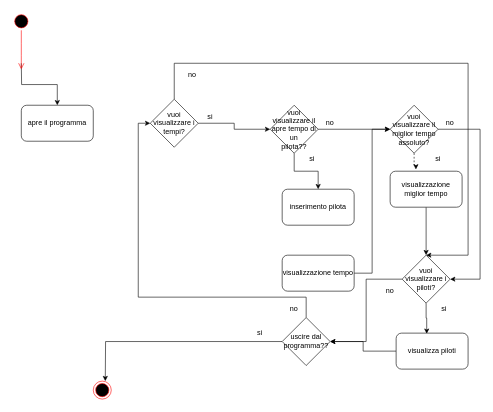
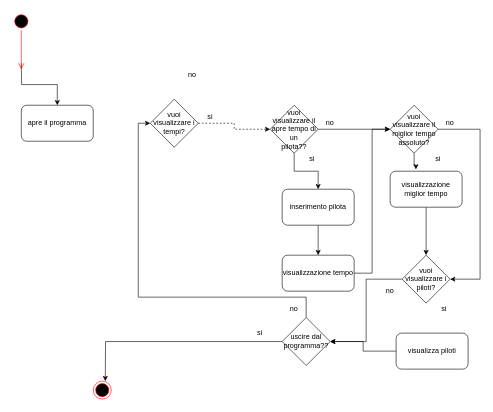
  <mxCell id="0" />
  <mxCell id="1" parent="0" />
  <mxCell id="2" value="" style="edgeStyle=orthogonalEdgeStyle;rounded=0;orthogonalLoop=1;jettySize=auto;html=1;" edge="1" parent="1" target="3"><mxGeometry relative="1" as="geometry"><mxPoint x="35" y="105" as="sourcePoint" /></mxGeometry></mxCell>
  <mxCell id="3" value="apre il programma" style="rounded=1;whiteSpace=wrap;html=1;" vertex="1" parent="1"><mxGeometry x="35" y="175" width="120" height="60" as="geometry" /></mxCell>
- <mxCell id="4" style="edgeStyle=orthogonalEdgeStyle;rounded=0;orthogonalLoop=1;jettySize=auto;html=1;entryX=0;entryY=0.5;entryDx=0;entryDy=0;" edge="1" parent="1" source="6" target="9"><mxGeometry relative="1" as="geometry" /></mxCell>
- <mxCell id="5" style="edgeStyle=orthogonalEdgeStyle;rounded=0;orthogonalLoop=1;jettySize=auto;html=1;entryX=0.5;entryY=0;entryDx=0;entryDy=0;" edge="1" parent="1" source="6" target="25"><mxGeometry relative="1" as="geometry"><Array as="points"><mxPoint x="290" y="105" /><mxPoint x="780" y="105" /><mxPoint x="780" y="425" /></Array></mxGeometry></mxCell>
+ <mxCell id="4" style="edgeStyle=orthogonalEdgeStyle;rounded=0;orthogonalLoop=1;jettySize=auto;html=1;entryX=0;entryY=0.5;entryDx=0;entryDy=0;dashed=1;" edge="1" parent="1" source="6" target="9"><mxGeometry relative="1" as="geometry" /></mxCell>
  <mxCell id="6" value="vuoi visualizzare i tempi?" style="rhombus;whiteSpace=wrap;html=1;" vertex="1" parent="1"><mxGeometry x="250" y="165" width="80" height="80" as="geometry" /></mxCell>
  <mxCell id="7" value="" style="edgeStyle=orthogonalEdgeStyle;rounded=0;orthogonalLoop=1;jettySize=auto;html=1;entryX=0;entryY=0.5;entryDx=0;entryDy=0;" edge="1" parent="1" source="9" target="12"><mxGeometry relative="1" as="geometry"><mxPoint x="610" y="215" as="targetPoint" /></mxGeometry></mxCell>
  <mxCell id="8" style="edgeStyle=orthogonalEdgeStyle;rounded=0;orthogonalLoop=1;jettySize=auto;html=1;" edge="1" parent="1" source="9" target="17"><mxGeometry relative="1" as="geometry" /></mxCell>
  <mxCell id="9" value="vuoi visualizzare il apre tempo di un&lt;br&gt;pilota??" style="rhombus;whiteSpace=wrap;html=1;" vertex="1" parent="1"><mxGeometry x="450" y="175" width="80" height="80" as="geometry" /></mxCell>
- <mxCell id="10" style="edgeStyle=orthogonalEdgeStyle;rounded=0;orthogonalLoop=1;jettySize=auto;html=1;entryX=0.358;entryY=-0.05;entryDx=0;entryDy=0;entryPerimeter=0;dashed=1;" edge="1" parent="1" source="12" target="22"><mxGeometry relative="1" as="geometry" /></mxCell>
+ <mxCell id="10" style="edgeStyle=orthogonalEdgeStyle;rounded=0;orthogonalLoop=1;jettySize=auto;html=1;entryX=0.358;entryY=-0.05;entryDx=0;entryDy=0;entryPerimeter=0;" edge="1" parent="1" source="12" target="22"><mxGeometry relative="1" as="geometry" /></mxCell>
  <mxCell id="11" style="edgeStyle=orthogonalEdgeStyle;rounded=0;orthogonalLoop=1;jettySize=auto;html=1;entryX=1;entryY=0.5;entryDx=0;entryDy=0;" edge="1" parent="1" source="12" target="25"><mxGeometry relative="1" as="geometry"><Array as="points"><mxPoint x="800" y="215" /><mxPoint x="800" y="465" /></Array></mxGeometry></mxCell>
  <mxCell id="12" value="&lt;span&gt;vuoi visualizzare il miglior tempo assoluto?&lt;/span&gt;&lt;br&gt;" style="rhombus;whiteSpace=wrap;html=1;" vertex="1" parent="1"><mxGeometry x="650" y="175" width="80" height="80" as="geometry" /></mxCell>
  <mxCell id="13" value="no" style="text;html=1;strokeColor=none;fillColor=none;align=center;verticalAlign=middle;whiteSpace=wrap;rounded=0;" vertex="1" parent="1"><mxGeometry x="300" y="115" width="40" height="20" as="geometry" /></mxCell>
  <mxCell id="14" value="si" style="text;html=1;strokeColor=none;fillColor=none;align=center;verticalAlign=middle;whiteSpace=wrap;rounded=0;" vertex="1" parent="1"><mxGeometry x="330" y="185" width="40" height="20" as="geometry" /></mxCell>
  <mxCell id="15" value="no" style="text;html=1;strokeColor=none;fillColor=none;align=center;verticalAlign=middle;whiteSpace=wrap;rounded=0;" vertex="1" parent="1"><mxGeometry x="530" y="195" width="40" height="20" as="geometry" /></mxCell>
+ <mxCell id="16" style="edgeStyle=orthogonalEdgeStyle;rounded=0;orthogonalLoop=1;jettySize=auto;html=1;" edge="1" parent="1" source="17" target="19"><mxGeometry relative="1" as="geometry" /></mxCell>
  <mxCell id="17" value="inserimento pilota" style="rounded=1;whiteSpace=wrap;html=1;" vertex="1" parent="1"><mxGeometry x="470" y="315" width="120" height="60" as="geometry" /></mxCell>
  <mxCell id="18" style="edgeStyle=orthogonalEdgeStyle;rounded=0;orthogonalLoop=1;jettySize=auto;html=1;entryX=0;entryY=0.5;entryDx=0;entryDy=0;" edge="1" parent="1" source="19" target="12"><mxGeometry relative="1" as="geometry" /></mxCell>
  <mxCell id="19" value="visualizzazione tempo" style="rounded=1;whiteSpace=wrap;html=1;" vertex="1" parent="1"><mxGeometry x="470" y="425" width="120" height="60" as="geometry" /></mxCell>
  <mxCell id="20" value="si" style="text;html=1;strokeColor=none;fillColor=none;align=center;verticalAlign=middle;whiteSpace=wrap;rounded=0;" vertex="1" parent="1"><mxGeometry x="500" y="255" width="40" height="20" as="geometry" /></mxCell>
  <mxCell id="21" style="edgeStyle=orthogonalEdgeStyle;rounded=0;orthogonalLoop=1;jettySize=auto;html=1;entryX=0.5;entryY=0;entryDx=0;entryDy=0;" edge="1" parent="1" source="22" target="25"><mxGeometry relative="1" as="geometry" /></mxCell>
  <mxCell id="22" value="visualizzazione miglior tempo" style="rounded=1;whiteSpace=wrap;html=1;" vertex="1" parent="1"><mxGeometry x="650" y="285" width="120" height="60" as="geometry" /></mxCell>
- <mxCell id="23" style="edgeStyle=orthogonalEdgeStyle;rounded=0;orthogonalLoop=1;jettySize=auto;html=1;entryX=0.425;entryY=0.017;entryDx=0;entryDy=0;entryPerimeter=0;" edge="1" parent="1" source="25" target="27"><mxGeometry relative="1" as="geometry" /></mxCell>
  <mxCell id="24" style="edgeStyle=orthogonalEdgeStyle;rounded=0;orthogonalLoop=1;jettySize=auto;html=1;entryX=1;entryY=0.5;entryDx=0;entryDy=0;" edge="1" parent="1" source="25" target="30"><mxGeometry relative="1" as="geometry" /></mxCell>
  <mxCell id="25" value="vuoi visualizzare i piloti?" style="rhombus;whiteSpace=wrap;html=1;" vertex="1" parent="1"><mxGeometry x="670" y="425" width="80" height="80" as="geometry" /></mxCell>
  <mxCell id="26" style="edgeStyle=orthogonalEdgeStyle;rounded=0;orthogonalLoop=1;jettySize=auto;html=1;entryX=1;entryY=0.5;entryDx=0;entryDy=0;" edge="1" parent="1" source="27" target="30"><mxGeometry relative="1" as="geometry" /></mxCell>
  <mxCell id="27" value="visualizza piloti" style="rounded=1;whiteSpace=wrap;html=1;" vertex="1" parent="1"><mxGeometry x="660" y="555" width="120" height="60" as="geometry" /></mxCell>
  <mxCell id="28" style="edgeStyle=orthogonalEdgeStyle;rounded=0;orthogonalLoop=1;jettySize=auto;html=1;" edge="1" parent="1" source="30"><mxGeometry relative="1" as="geometry"><mxPoint x="175" y="635" as="targetPoint" /></mxGeometry></mxCell>
  <mxCell id="29" style="edgeStyle=orthogonalEdgeStyle;rounded=0;orthogonalLoop=1;jettySize=auto;html=1;entryX=0;entryY=0.5;entryDx=0;entryDy=0;" edge="1" parent="1" source="30" target="6"><mxGeometry relative="1" as="geometry"><Array as="points"><mxPoint x="510" y="495" /><mxPoint x="230" y="495" /><mxPoint x="230" y="205" /></Array></mxGeometry></mxCell>
  <mxCell id="30" value="uscire dal programma??" style="rhombus;whiteSpace=wrap;html=1;" vertex="1" parent="1"><mxGeometry x="470" y="529" width="80" height="80" as="geometry" /></mxCell>
  <mxCell id="31" value="" style="ellipse;html=1;shape=startState;fillColor=#000000;strokeColor=#ff0000;" vertex="1" parent="1"><mxGeometry x="20" y="20" width="30" height="30" as="geometry" /></mxCell>
  <mxCell id="32" value="" style="edgeStyle=orthogonalEdgeStyle;html=1;verticalAlign=bottom;endArrow=open;endSize=8;strokeColor=#ff0000;" edge="1" source="31" parent="1"><mxGeometry relative="1" as="geometry"><mxPoint x="35" y="115" as="targetPoint" /></mxGeometry></mxCell>
  <mxCell id="33" value="no" style="text;html=1;strokeColor=none;fillColor=none;align=center;verticalAlign=middle;whiteSpace=wrap;rounded=0;" vertex="1" parent="1"><mxGeometry x="730" y="195" width="40" height="20" as="geometry" /></mxCell>
  <mxCell id="34" value="si" style="text;html=1;strokeColor=none;fillColor=none;align=center;verticalAlign=middle;whiteSpace=wrap;rounded=0;" vertex="1" parent="1"><mxGeometry x="710" y="255" width="40" height="20" as="geometry" /></mxCell>
  <mxCell id="35" value="si" style="text;html=1;strokeColor=none;fillColor=none;align=center;verticalAlign=middle;whiteSpace=wrap;rounded=0;" vertex="1" parent="1"><mxGeometry x="720" y="505" width="40" height="20" as="geometry" /></mxCell>
  <mxCell id="36" value="si" style="text;html=1;strokeColor=none;fillColor=none;align=center;verticalAlign=middle;whiteSpace=wrap;rounded=0;" vertex="1" parent="1"><mxGeometry x="413" y="545" width="40" height="20" as="geometry" /></mxCell>
  <mxCell id="37" value="no" style="text;html=1;strokeColor=none;fillColor=none;align=center;verticalAlign=middle;whiteSpace=wrap;rounded=0;" vertex="1" parent="1"><mxGeometry x="470" y="505" width="40" height="20" as="geometry" /></mxCell>
  <mxCell id="38" value="no" style="text;html=1;strokeColor=none;fillColor=none;align=center;verticalAlign=middle;whiteSpace=wrap;rounded=0;" vertex="1" parent="1"><mxGeometry x="630" y="475" width="40" height="20" as="geometry" /></mxCell>
  <mxCell id="39" value="" style="ellipse;html=1;shape=endState;fillColor=#000000;strokeColor=#ff0000;" vertex="1" parent="1"><mxGeometry x="155" y="635" width="30" height="30" as="geometry" /></mxCell>
